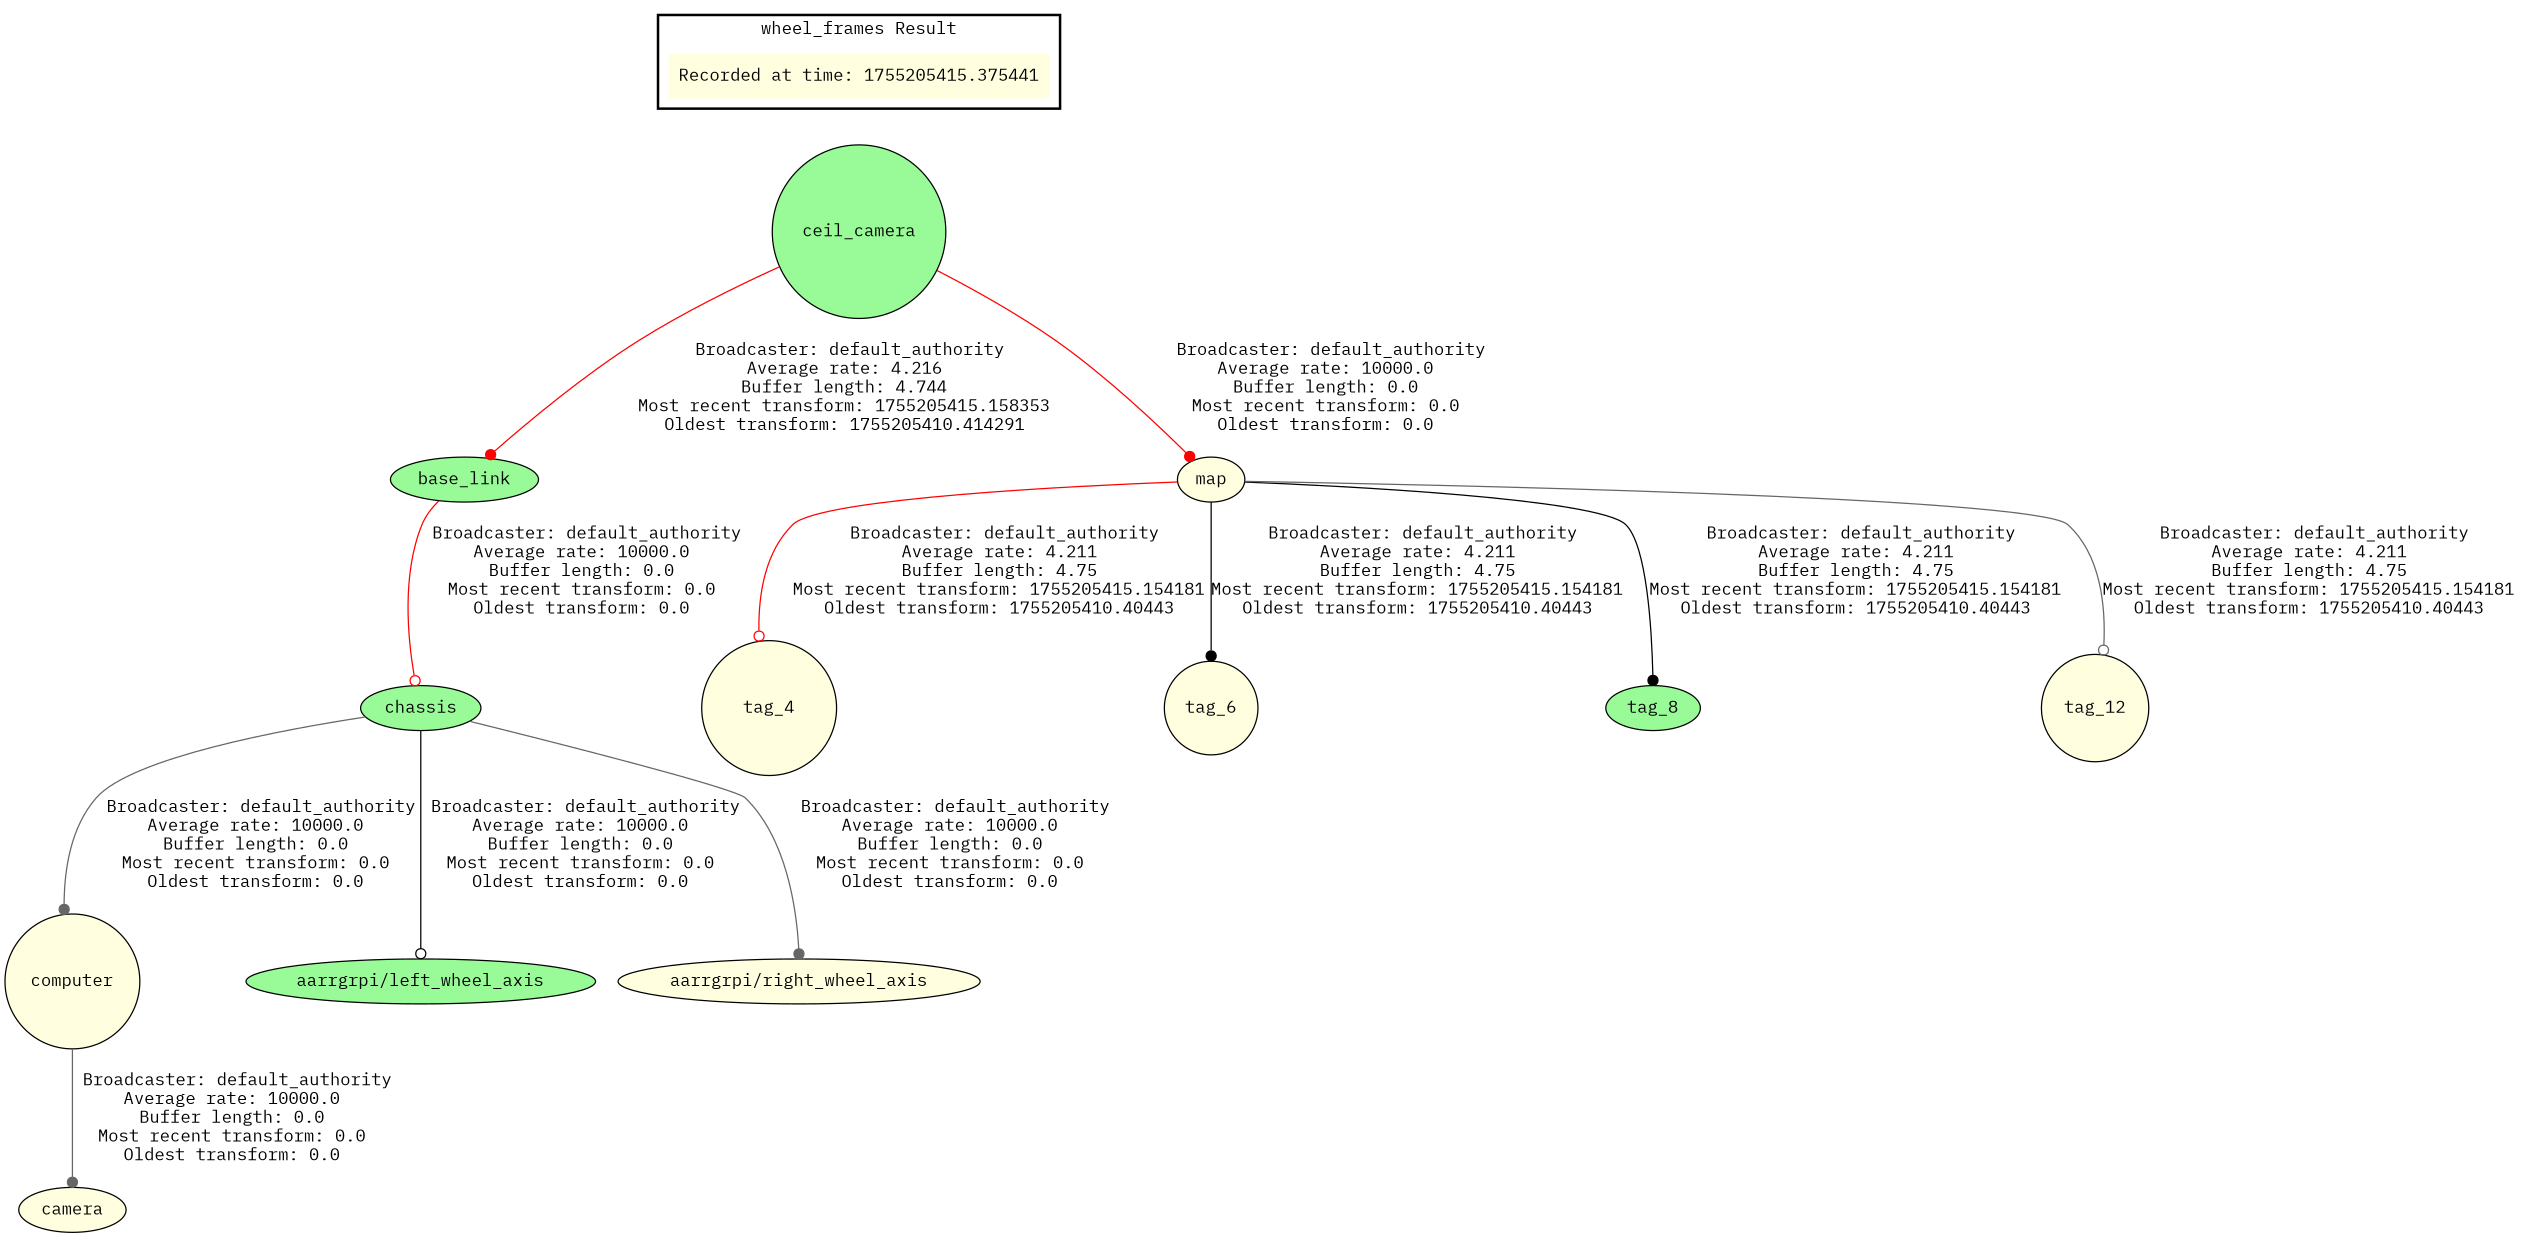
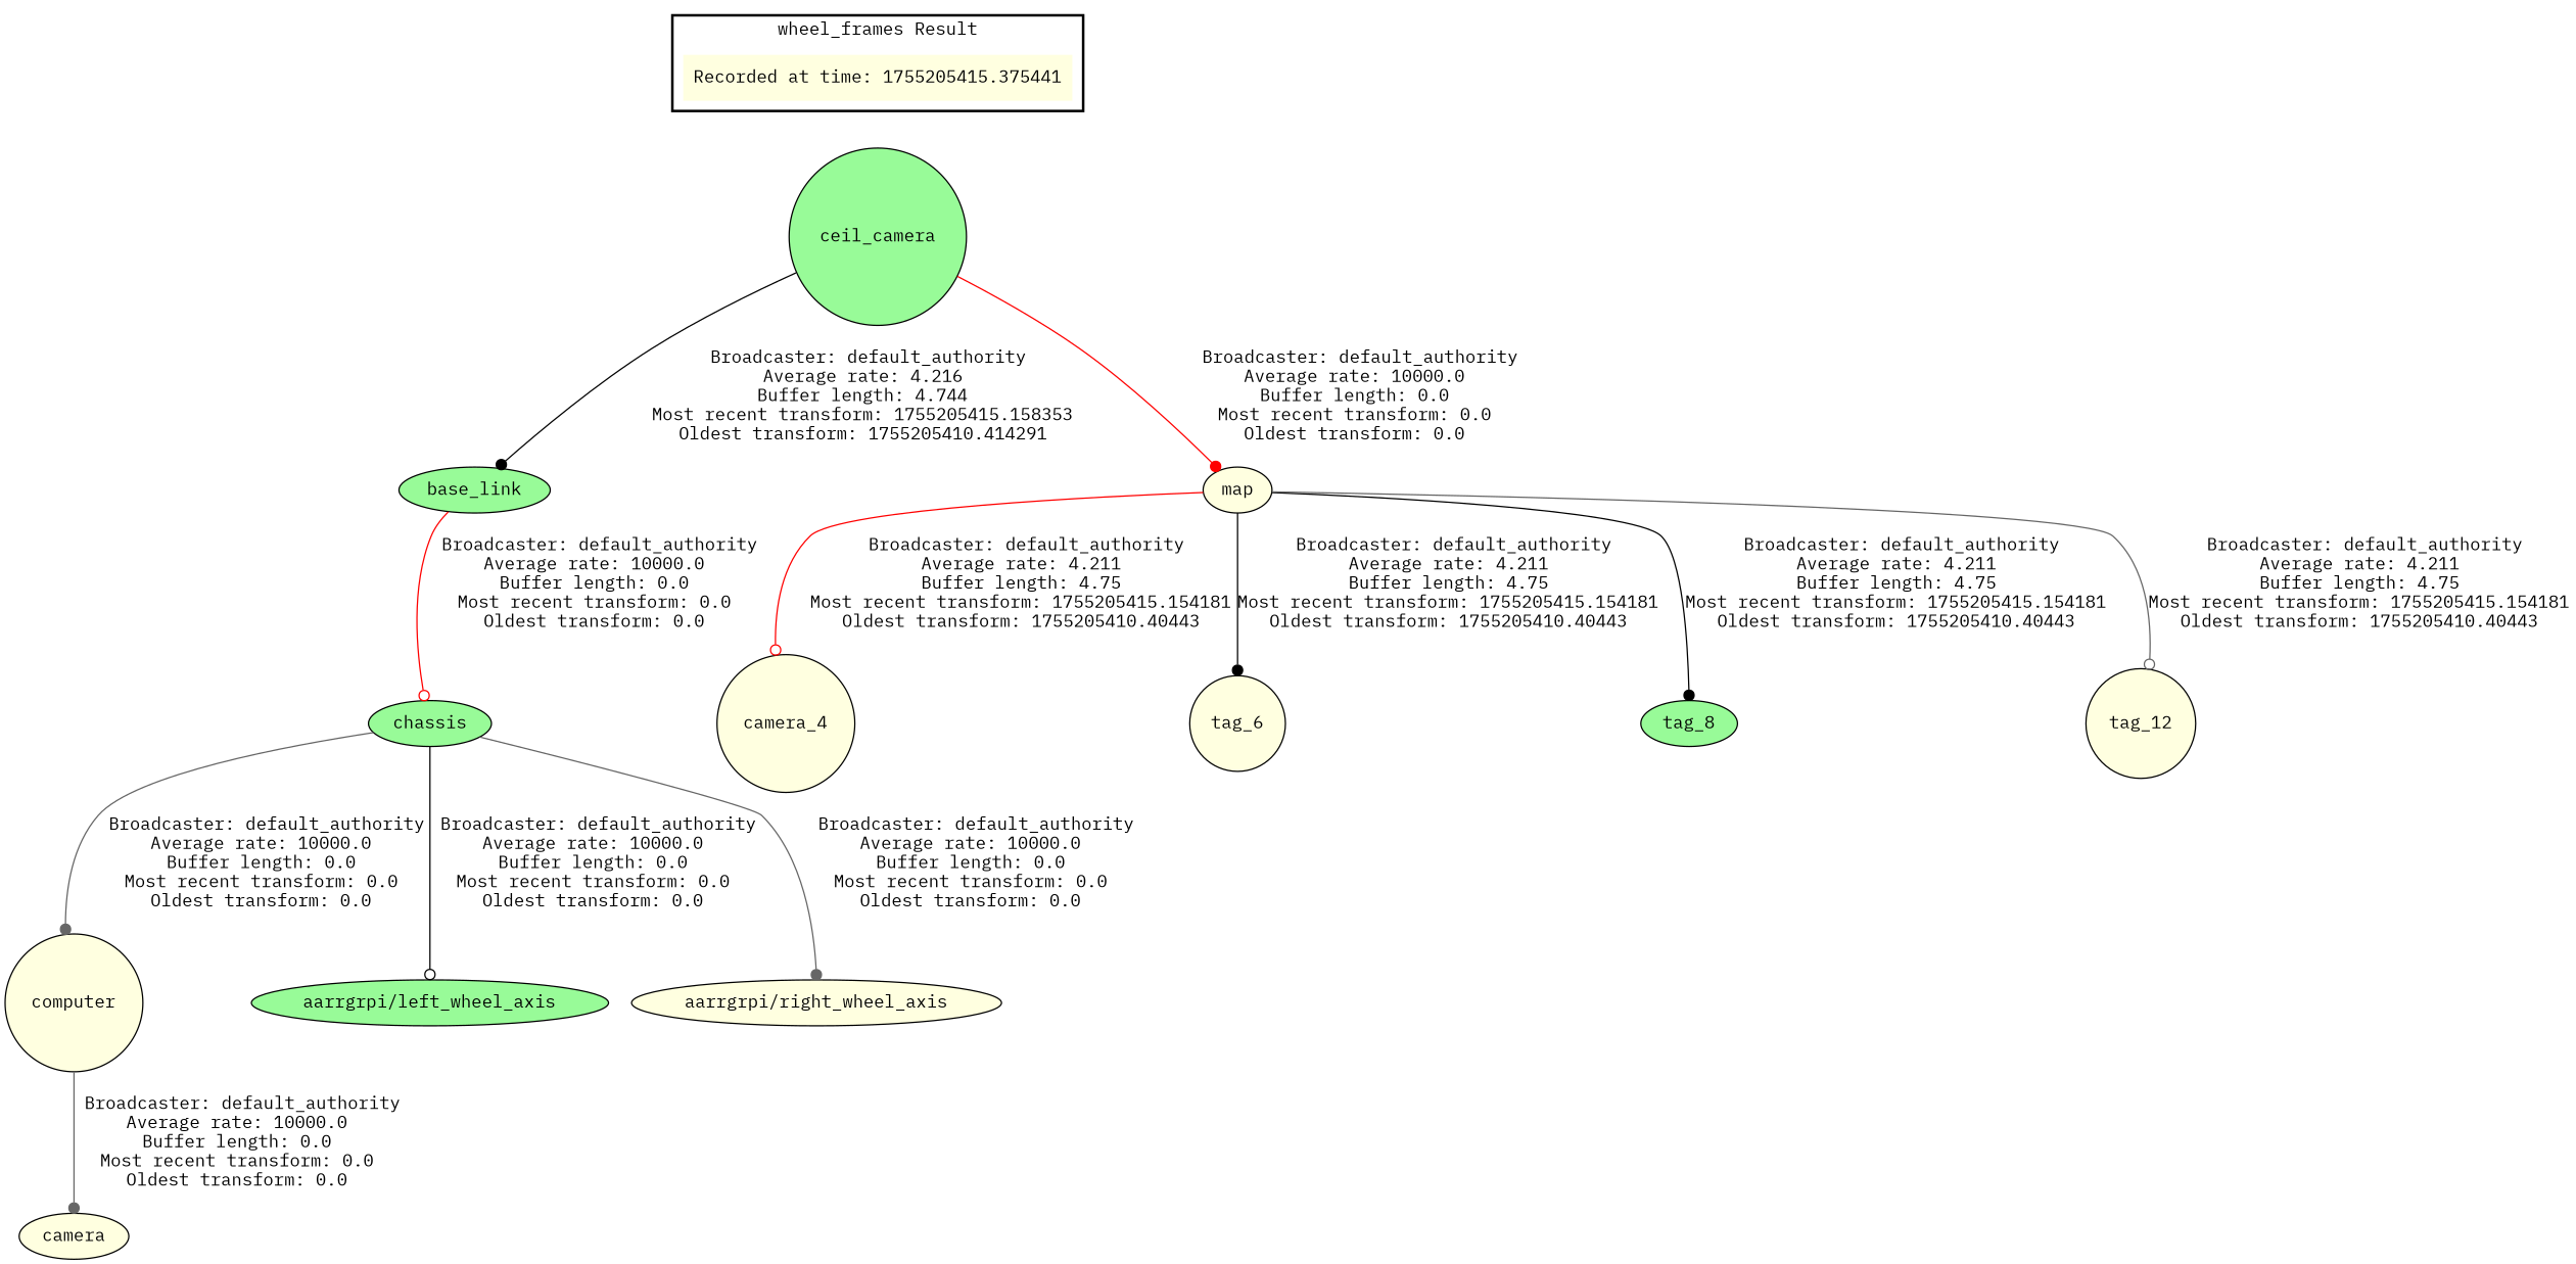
  digraph {
    fontname="IBM Plex Mono"
    node [fillcolor=lightyellow fontname="IBM Plex Mono" shape=ellipse style=filled]
    edge [fontname="IBM Plex Mono" arrowhead=dot color=black]
    "Recorded at time: 1755205415.375441" [shape=plaintext]
    ceil_camera [fillcolor=palegreen shape=circle]
    base_link [fillcolor=palegreen]
    chassis [fillcolor=palegreen]
    computer [shape=circle]
    "aarrgrpi/left_wheel_axis" [fillcolor=palegreen]
    "aarrgrpi/right_wheel_axis"
    camera
    map
-   tag_4 [shape=circle]
+   tag_4 [shape=circle label=camera_4]
    tag_6 [shape=circle]
    tag_8 [fillcolor=palegreen]
    tag_12 [shape=circle]
    subgraph cluster_1 {
      color=black
      label="wheel_frames Result"
      style=bold
      "Recorded at time: 1755205415.375441"
    }
    "Recorded at time: 1755205415.375441" -> ceil_camera [style=invis arrowhead="" color=""]
-   ceil_camera -> base_link [color=red label=" Broadcaster: default_authority\nAverage rate: 4.216\nBuffer length: 4.744\nMost recent transform: 1755205415.158353\nOldest transform: 1755205410.414291\n"]
+   ceil_camera -> base_link [label=" Broadcaster: default_authority\nAverage rate: 4.216\nBuffer length: 4.744\nMost recent transform: 1755205415.158353\nOldest transform: 1755205410.414291\n"]
    ceil_camera -> map [color=red label=" Broadcaster: default_authority\nAverage rate: 10000.0\nBuffer length: 0.0\nMost recent transform: 0.0\nOldest transform: 0.0\n"]
    base_link -> chassis [arrowhead=odot color=red label=" Broadcaster: default_authority\nAverage rate: 10000.0\nBuffer length: 0.0\nMost recent transform: 0.0\nOldest transform: 0.0\n"]
    chassis -> computer [color=gray40 label=" Broadcaster: default_authority\nAverage rate: 10000.0\nBuffer length: 0.0\nMost recent transform: 0.0\nOldest transform: 0.0\n"]
    chassis -> "aarrgrpi/left_wheel_axis" [arrowhead=odot label=" Broadcaster: default_authority\nAverage rate: 10000.0\nBuffer length: 0.0\nMost recent transform: 0.0\nOldest transform: 0.0\n"]
    chassis -> "aarrgrpi/right_wheel_axis" [color=gray40 label=" Broadcaster: default_authority\nAverage rate: 10000.0\nBuffer length: 0.0\nMost recent transform: 0.0\nOldest transform: 0.0\n"]
    computer -> camera [color=gray40 label=" Broadcaster: default_authority\nAverage rate: 10000.0\nBuffer length: 0.0\nMost recent transform: 0.0\nOldest transform: 0.0\n"]
    map -> tag_4 [arrowhead=odot color=red label=" Broadcaster: default_authority\nAverage rate: 4.211\nBuffer length: 4.75\nMost recent transform: 1755205415.154181\nOldest transform: 1755205410.40443\n"]
    map -> tag_6 [label=" Broadcaster: default_authority\nAverage rate: 4.211\nBuffer length: 4.75\nMost recent transform: 1755205415.154181\nOldest transform: 1755205410.40443\n"]
    map -> tag_8 [label=" Broadcaster: default_authority\nAverage rate: 4.211\nBuffer length: 4.75\nMost recent transform: 1755205415.154181\nOldest transform: 1755205410.40443\n"]
    map -> tag_12 [arrowhead=odot color=gray40 label=" Broadcaster: default_authority\nAverage rate: 4.211\nBuffer length: 4.75\nMost recent transform: 1755205415.154181\nOldest transform: 1755205410.40443\n"]
  }
